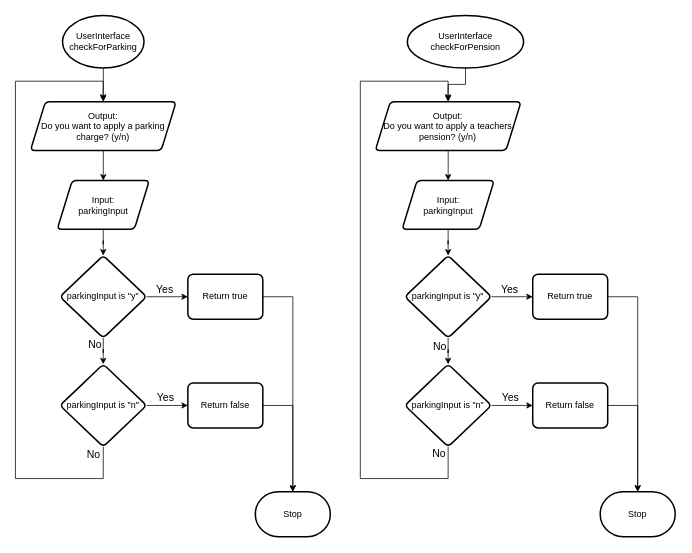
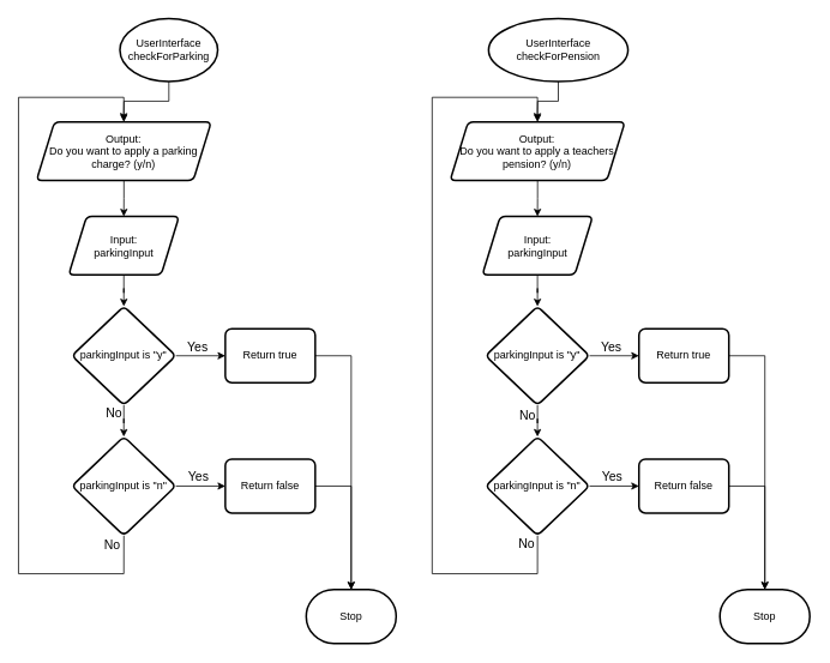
  <mxCell id="0" />
  <mxCell id="1" parent="0" />
  <mxCell id="2" value="" style="edgeStyle=orthogonalEdgeStyle;rounded=0;orthogonalLoop=1;jettySize=auto;html=1;" parent="1" source="3" edge="1"><mxGeometry relative="1" as="geometry"><mxPoint x="136.87" y="133.5" as="targetPoint" /></mxGeometry></mxCell>
- <mxCell id="3" value="UserInterface&lt;br&gt;checkForParking" style="strokeWidth=2;html=1;shape=mxgraph.flowchart.start_1;whiteSpace=wrap;" parent="1" vertex="1"><mxGeometry x="82.87" y="20" width="108.75" height="70" as="geometry" /></mxCell>
+ <mxCell id="3" value="UserInterface&lt;br&gt;checkForParking" style="strokeWidth=2;html=1;shape=mxgraph.flowchart.start_1;whiteSpace=wrap;" parent="1" vertex="1"><mxGeometry x="132.87" y="20" width="108.75" height="70" as="geometry" /></mxCell>
  <mxCell id="4" value="" style="edgeStyle=orthogonalEdgeStyle;rounded=0;orthogonalLoop=1;jettySize=auto;html=1;" parent="1" source="5" target="7" edge="1"><mxGeometry relative="1" as="geometry" /></mxCell>
  <mxCell id="5" value="&lt;div&gt;Output:&lt;/div&gt;&lt;div&gt;Do you want to apply a parking charge? (y/n)&lt;br&gt;&lt;/div&gt;" style="shape=parallelogram;perimeter=parallelogramPerimeter;whiteSpace=wrap;html=1;fixedSize=1;strokeWidth=2;rounded=1;arcSize=12;" parent="1" vertex="1"><mxGeometry x="40.06" y="135" width="194.37" height="65" as="geometry" /></mxCell>
  <mxCell id="6" value="" style="edgeStyle=orthogonalEdgeStyle;rounded=0;orthogonalLoop=1;jettySize=auto;html=1;" parent="1" source="7" target="12" edge="1"><mxGeometry relative="1" as="geometry" /></mxCell>
  <mxCell id="7" value="Input:&lt;br&gt;parkingInput" style="shape=parallelogram;perimeter=parallelogramPerimeter;whiteSpace=wrap;html=1;fixedSize=1;strokeWidth=2;rounded=1;arcSize=12;" parent="1" vertex="1"><mxGeometry x="75.84" y="240" width="122.81" height="65" as="geometry" /></mxCell>
  <mxCell id="8" value="" style="edgeStyle=orthogonalEdgeStyle;rounded=0;orthogonalLoop=1;jettySize=auto;html=1;exitX=1;exitY=0.5;exitDx=0;exitDy=0;" parent="1" source="12" target="13" edge="1"><mxGeometry relative="1" as="geometry" /></mxCell>
  <mxCell id="9" value="Yes" style="edgeLabel;html=1;align=center;verticalAlign=middle;resizable=0;points=[];labelBackgroundColor=none;fontSize=14;" parent="8" vertex="1" connectable="0"><mxGeometry x="-0.147" relative="1" as="geometry"><mxPoint y="-10" as="offset" /></mxGeometry></mxCell>
  <mxCell id="10" value="" style="edgeStyle=orthogonalEdgeStyle;rounded=0;orthogonalLoop=1;jettySize=auto;html=1;" parent="1" source="12" target="18" edge="1"><mxGeometry relative="1" as="geometry" /></mxCell>
  <mxCell id="11" value="No" style="edgeLabel;html=1;align=center;verticalAlign=middle;resizable=0;points=[];labelBackgroundColor=none;fontSize=14;" parent="10" vertex="1" connectable="0"><mxGeometry x="-0.481" y="-1" relative="1" as="geometry"><mxPoint x="-11" y="-3" as="offset" /></mxGeometry></mxCell>
  <mxCell id="12" value="parkingInput is &quot;y&quot;" style="rhombus;whiteSpace=wrap;html=1;strokeWidth=2;rounded=1;arcSize=12;" parent="1" vertex="1"><mxGeometry x="79.43" y="340" width="115.62" height="110" as="geometry" /></mxCell>
  <mxCell id="13" value="Return true" style="whiteSpace=wrap;html=1;strokeWidth=2;rounded=1;arcSize=12;" parent="1" vertex="1"><mxGeometry x="250.06" y="365" width="100" height="60" as="geometry" /></mxCell>
  <mxCell id="14" value="" style="edgeStyle=orthogonalEdgeStyle;rounded=0;orthogonalLoop=1;jettySize=auto;html=1;" parent="1" source="18" target="19" edge="1"><mxGeometry relative="1" as="geometry" /></mxCell>
  <mxCell id="15" value="Yes" style="edgeLabel;html=1;align=center;verticalAlign=middle;resizable=0;points=[];labelBackgroundColor=none;fontSize=14;" parent="14" vertex="1" connectable="0"><mxGeometry x="-0.13" y="2" relative="1" as="geometry"><mxPoint y="-9" as="offset" /></mxGeometry></mxCell>
  <mxCell id="16" style="edgeStyle=orthogonalEdgeStyle;rounded=0;orthogonalLoop=1;jettySize=auto;html=1;entryX=0.5;entryY=0;entryDx=0;entryDy=0;exitX=0.5;exitY=1;exitDx=0;exitDy=0;" parent="1" source="18" target="5" edge="1"><mxGeometry relative="1" as="geometry"><Array as="points"><mxPoint x="137.06" y="637.5" /><mxPoint x="20.06" y="637.5" /><mxPoint x="20.06" y="107.5" /><mxPoint x="137.06" y="107.5" /></Array></mxGeometry></mxCell>
  <mxCell id="17" value="No" style="edgeLabel;html=1;align=center;verticalAlign=middle;resizable=0;points=[];fontSize=14;labelBackgroundColor=none;" parent="16" vertex="1" connectable="0"><mxGeometry x="-0.869" y="-1" relative="1" as="geometry"><mxPoint x="-1" y="-32" as="offset" /></mxGeometry></mxCell>
  <mxCell id="18" value="parkingInput is &quot;n&quot;" style="rhombus;whiteSpace=wrap;html=1;strokeWidth=2;rounded=1;arcSize=12;" parent="1" vertex="1"><mxGeometry x="79.43" y="485" width="115.62" height="110" as="geometry" /></mxCell>
  <mxCell id="19" value="Return false" style="whiteSpace=wrap;html=1;strokeWidth=2;rounded=1;arcSize=12;" parent="1" vertex="1"><mxGeometry x="250.06" y="510" width="100" height="60" as="geometry" /></mxCell>
  <mxCell id="20" value="Stop" style="strokeWidth=2;html=1;shape=mxgraph.flowchart.terminator;whiteSpace=wrap;" parent="1" vertex="1"><mxGeometry x="340.06" y="655" width="100" height="60" as="geometry" /></mxCell>
  <mxCell id="21" style="edgeStyle=orthogonalEdgeStyle;rounded=0;orthogonalLoop=1;jettySize=auto;html=1;entryX=0.5;entryY=0;entryDx=0;entryDy=0;entryPerimeter=0;" parent="1" source="19" target="20" edge="1"><mxGeometry relative="1" as="geometry"><Array as="points"><mxPoint x="390.06" y="539.5" /></Array></mxGeometry></mxCell>
  <mxCell id="22" style="edgeStyle=orthogonalEdgeStyle;rounded=0;orthogonalLoop=1;jettySize=auto;html=1;entryX=0.5;entryY=0;entryDx=0;entryDy=0;entryPerimeter=0;" parent="1" source="13" target="20" edge="1"><mxGeometry relative="1" as="geometry"><Array as="points"><mxPoint x="390.06" y="395.5" /><mxPoint x="390.06" y="655.5" /></Array></mxGeometry></mxCell>
  <mxCell id="23" value="" style="edgeStyle=orthogonalEdgeStyle;rounded=0;orthogonalLoop=1;jettySize=auto;html=1;" parent="1" source="24" edge="1"><mxGeometry relative="1" as="geometry"><mxPoint x="596.87" y="133.5" as="targetPoint" /></mxGeometry></mxCell>
  <mxCell id="24" value="UserInterface&lt;br&gt;checkForPension" style="strokeWidth=2;html=1;shape=mxgraph.flowchart.start_1;whiteSpace=wrap;" parent="1" vertex="1"><mxGeometry x="542.87" y="20" width="155" height="70" as="geometry" /></mxCell>
  <mxCell id="25" value="" style="edgeStyle=orthogonalEdgeStyle;rounded=0;orthogonalLoop=1;jettySize=auto;html=1;" parent="1" source="26" target="28" edge="1"><mxGeometry relative="1" as="geometry" /></mxCell>
  <mxCell id="26" value="&lt;div&gt;Output:&lt;/div&gt;&lt;div&gt;Do you want to apply a teachers pension? (y/n)&lt;br&gt;&lt;/div&gt;" style="shape=parallelogram;perimeter=parallelogramPerimeter;whiteSpace=wrap;html=1;fixedSize=1;strokeWidth=2;rounded=1;arcSize=12;" parent="1" vertex="1"><mxGeometry x="500.06" y="135" width="194.37" height="65" as="geometry" /></mxCell>
  <mxCell id="27" value="" style="edgeStyle=orthogonalEdgeStyle;rounded=0;orthogonalLoop=1;jettySize=auto;html=1;" parent="1" source="28" target="33" edge="1"><mxGeometry relative="1" as="geometry" /></mxCell>
  <mxCell id="28" value="Input:&lt;br&gt;parkingInput" style="shape=parallelogram;perimeter=parallelogramPerimeter;whiteSpace=wrap;html=1;fixedSize=1;strokeWidth=2;rounded=1;arcSize=12;" parent="1" vertex="1"><mxGeometry x="535.84" y="240" width="122.81" height="65" as="geometry" /></mxCell>
  <mxCell id="29" value="" style="edgeStyle=orthogonalEdgeStyle;rounded=0;orthogonalLoop=1;jettySize=auto;html=1;exitX=1;exitY=0.5;exitDx=0;exitDy=0;" parent="1" source="33" target="34" edge="1"><mxGeometry relative="1" as="geometry" /></mxCell>
  <mxCell id="30" value="Yes" style="edgeLabel;html=1;align=center;verticalAlign=middle;resizable=0;points=[];labelBackgroundColor=none;fontSize=14;" parent="29" vertex="1" connectable="0"><mxGeometry x="-0.147" relative="1" as="geometry"><mxPoint y="-11" as="offset" /></mxGeometry></mxCell>
  <mxCell id="31" value="" style="edgeStyle=orthogonalEdgeStyle;rounded=0;orthogonalLoop=1;jettySize=auto;html=1;" parent="1" source="33" target="39" edge="1"><mxGeometry relative="1" as="geometry" /></mxCell>
  <mxCell id="32" value="No" style="edgeLabel;html=1;align=center;verticalAlign=middle;resizable=0;points=[];fontSize=14;labelBackgroundColor=none;" parent="31" vertex="1" connectable="0"><mxGeometry x="-0.481" y="-1" relative="1" as="geometry"><mxPoint x="-11" y="-1" as="offset" /></mxGeometry></mxCell>
  <mxCell id="33" value="parkingInput is &quot;y&quot;" style="rhombus;whiteSpace=wrap;html=1;strokeWidth=2;rounded=1;arcSize=12;" parent="1" vertex="1"><mxGeometry x="539.43" y="340" width="115.62" height="110" as="geometry" /></mxCell>
  <mxCell id="34" value="Return true" style="whiteSpace=wrap;html=1;strokeWidth=2;rounded=1;arcSize=12;" parent="1" vertex="1"><mxGeometry x="710.06" y="365" width="100" height="60" as="geometry" /></mxCell>
  <mxCell id="35" value="" style="edgeStyle=orthogonalEdgeStyle;rounded=0;orthogonalLoop=1;jettySize=auto;html=1;" parent="1" source="39" target="40" edge="1"><mxGeometry relative="1" as="geometry" /></mxCell>
  <mxCell id="36" value="Yes" style="edgeLabel;html=1;align=center;verticalAlign=middle;resizable=0;points=[];labelBackgroundColor=none;fontSize=14;" parent="35" vertex="1" connectable="0"><mxGeometry x="-0.13" y="2" relative="1" as="geometry"><mxPoint y="-9" as="offset" /></mxGeometry></mxCell>
  <mxCell id="37" style="edgeStyle=orthogonalEdgeStyle;rounded=0;orthogonalLoop=1;jettySize=auto;html=1;entryX=0.5;entryY=0;entryDx=0;entryDy=0;exitX=0.5;exitY=1;exitDx=0;exitDy=0;" parent="1" source="39" target="26" edge="1"><mxGeometry relative="1" as="geometry"><Array as="points"><mxPoint x="597.06" y="637.5" /><mxPoint x="480.06" y="637.5" /><mxPoint x="480.06" y="107.5" /><mxPoint x="597.06" y="107.5" /></Array></mxGeometry></mxCell>
  <mxCell id="38" value="No" style="edgeLabel;html=1;align=center;verticalAlign=middle;resizable=0;points=[];fontSize=14;labelBackgroundColor=none;" parent="37" vertex="1" connectable="0"><mxGeometry x="-0.869" y="-1" relative="1" as="geometry"><mxPoint y="-33" as="offset" /></mxGeometry></mxCell>
  <mxCell id="39" value="parkingInput is &quot;n&quot;" style="rhombus;whiteSpace=wrap;html=1;strokeWidth=2;rounded=1;arcSize=12;" parent="1" vertex="1"><mxGeometry x="539.43" y="485" width="115.62" height="110" as="geometry" /></mxCell>
  <mxCell id="40" value="Return false" style="whiteSpace=wrap;html=1;strokeWidth=2;rounded=1;arcSize=12;" parent="1" vertex="1"><mxGeometry x="710.06" y="510" width="100" height="60" as="geometry" /></mxCell>
  <mxCell id="41" value="Stop" style="strokeWidth=2;html=1;shape=mxgraph.flowchart.terminator;whiteSpace=wrap;" parent="1" vertex="1"><mxGeometry x="800.06" y="655" width="100" height="60" as="geometry" /></mxCell>
  <mxCell id="42" style="edgeStyle=orthogonalEdgeStyle;rounded=0;orthogonalLoop=1;jettySize=auto;html=1;entryX=0.5;entryY=0;entryDx=0;entryDy=0;entryPerimeter=0;" parent="1" source="40" target="41" edge="1"><mxGeometry relative="1" as="geometry"><Array as="points"><mxPoint x="850.06" y="539.5" /></Array></mxGeometry></mxCell>
  <mxCell id="43" style="edgeStyle=orthogonalEdgeStyle;rounded=0;orthogonalLoop=1;jettySize=auto;html=1;entryX=0.5;entryY=0;entryDx=0;entryDy=0;entryPerimeter=0;" parent="1" source="34" target="41" edge="1"><mxGeometry relative="1" as="geometry"><Array as="points"><mxPoint x="850.06" y="395.5" /><mxPoint x="850.06" y="655.5" /></Array></mxGeometry></mxCell>
